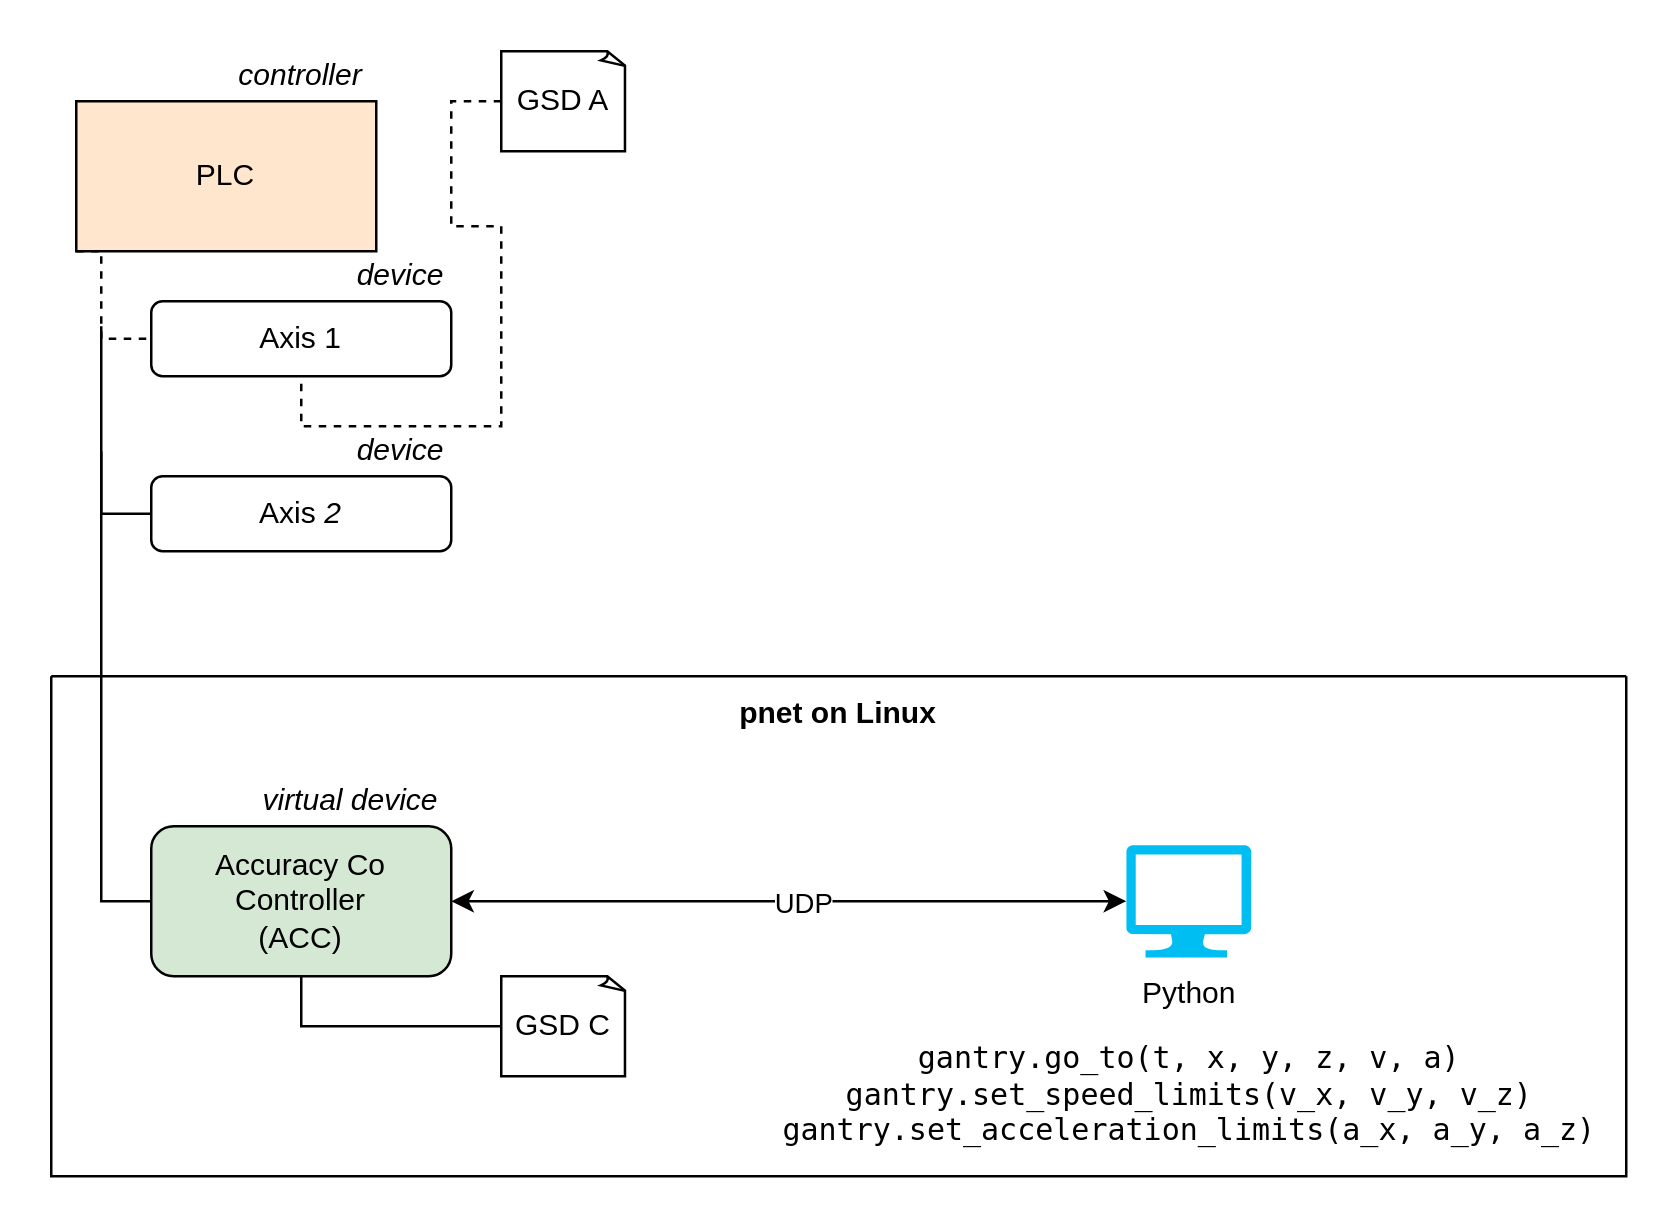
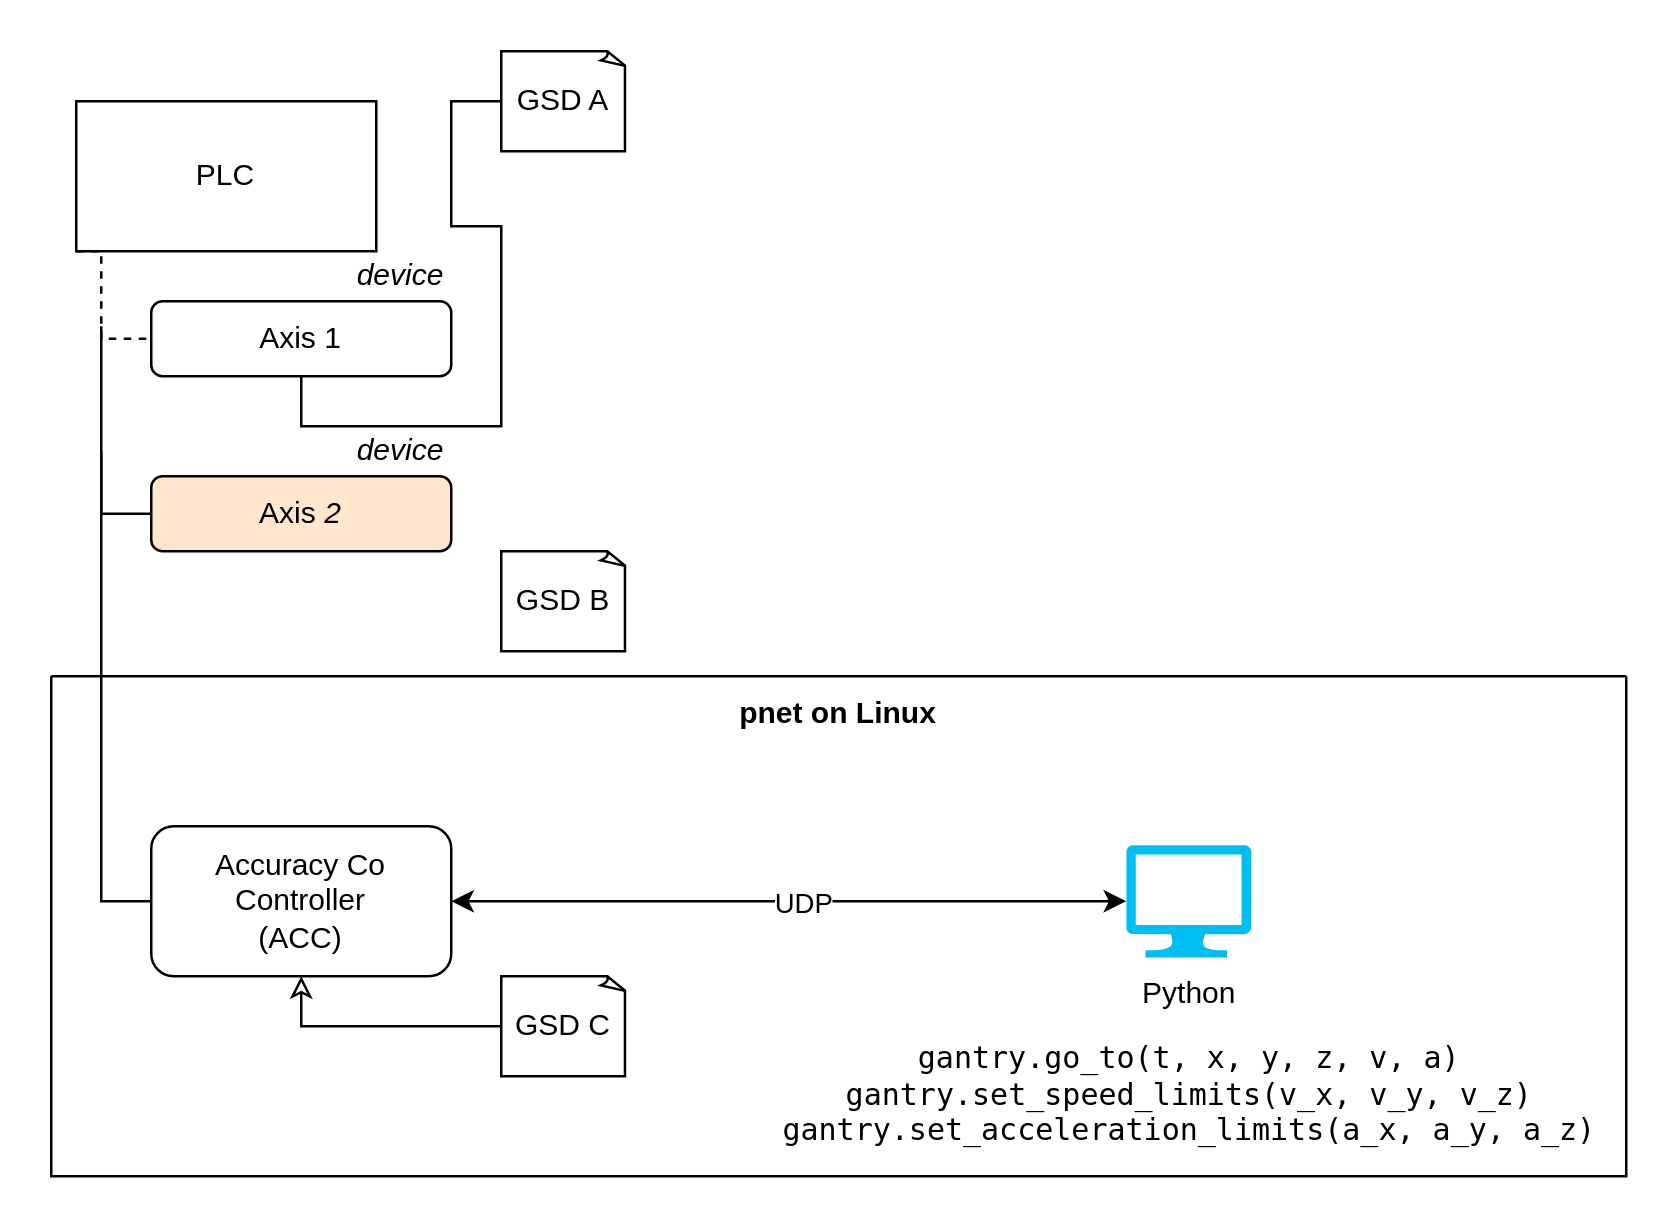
  <mxCell id="0" />
  <mxCell id="1" parent="0" />
  <mxCell id="2" style="edgeStyle=orthogonalEdgeStyle;rounded=0;orthogonalLoop=1;jettySize=auto;html=1;exitX=0;exitY=1;exitDx=0;exitDy=0;entryX=0;entryY=0.5;entryDx=0;entryDy=0;strokeColor=default;endArrow=none;endFill=0;dashed=1;" parent="1" source="3" target="4" edge="1"><mxGeometry relative="1" as="geometry"><Array as="points"><mxPoint x="40" y="100" /><mxPoint x="40" y="135" /></Array></mxGeometry></mxCell>
- <mxCell id="3" value="&lt;div&gt;PLC&lt;/div&gt;" style="rounded=0;whiteSpace=wrap;html=1;fillColor=#ffe6cc;" parent="1" vertex="1"><mxGeometry x="30" y="40" width="120" height="60" as="geometry" /></mxCell>
+ <mxCell id="3" value="&lt;div&gt;PLC&lt;/div&gt;" style="rounded=0;whiteSpace=wrap;html=1;" parent="1" vertex="1"><mxGeometry x="30" y="40" width="120" height="60" as="geometry" /></mxCell>
  <mxCell id="4" value="&lt;div&gt;Axis 1&lt;/div&gt;" style="rounded=1;whiteSpace=wrap;html=1;" parent="1" vertex="1"><mxGeometry x="60" y="120" width="120" height="30" as="geometry" /></mxCell>
  <mxCell id="5" style="edgeStyle=orthogonalEdgeStyle;rounded=0;orthogonalLoop=1;jettySize=auto;html=1;exitX=0;exitY=0.5;exitDx=0;exitDy=0;strokeColor=default;endArrow=none;endFill=0;" parent="1" source="6" edge="1"><mxGeometry relative="1" as="geometry"><mxPoint x="40" y="130" as="targetPoint" /></mxGeometry></mxCell>
- <mxCell id="6" value="&lt;div&gt;Axis &lt;i&gt;2&lt;/i&gt;&lt;br&gt;&lt;/div&gt;" style="rounded=1;whiteSpace=wrap;html=1;" parent="1" vertex="1"><mxGeometry x="60" y="190" width="120" height="30" as="geometry" /></mxCell>
+ <mxCell id="6" value="&lt;div&gt;Axis &lt;i&gt;2&lt;/i&gt;&lt;br&gt;&lt;/div&gt;" style="rounded=1;whiteSpace=wrap;html=1;fillColor=#ffe6cc;" parent="1" vertex="1"><mxGeometry x="60" y="190" width="120" height="30" as="geometry" /></mxCell>
  <mxCell id="7" style="edgeStyle=orthogonalEdgeStyle;rounded=0;orthogonalLoop=1;jettySize=auto;html=1;exitX=0;exitY=0.5;exitDx=0;exitDy=0;strokeColor=default;endArrow=none;endFill=0;" parent="1" source="15" edge="1"><mxGeometry relative="1" as="geometry"><mxPoint x="40" y="180" as="targetPoint" /></mxGeometry></mxCell>
  <mxCell id="8" value="&lt;i&gt;device&lt;/i&gt;" style="text;html=1;strokeColor=none;fillColor=none;align=center;verticalAlign=middle;whiteSpace=wrap;rounded=0;" parent="1" vertex="1"><mxGeometry x="140" y="100" width="40" height="20" as="geometry" /></mxCell>
  <mxCell id="9" value="&lt;i&gt;device&lt;/i&gt;" style="text;html=1;strokeColor=none;fillColor=none;align=center;verticalAlign=middle;whiteSpace=wrap;rounded=0;" parent="1" vertex="1"><mxGeometry x="140" y="170" width="40" height="20" as="geometry" /></mxCell>
- <mxCell id="10" value="&lt;i&gt;controller&lt;/i&gt;" style="text;html=1;strokeColor=none;fillColor=none;align=center;verticalAlign=middle;whiteSpace=wrap;rounded=0;" parent="1" vertex="1"><mxGeometry x="90" y="20" width="60" height="20" as="geometry" /></mxCell>
- <mxCell id="11" style="edgeStyle=orthogonalEdgeStyle;rounded=0;orthogonalLoop=1;jettySize=auto;html=1;entryX=0.5;entryY=1;entryDx=0;entryDy=0;strokeColor=default;endArrow=none;endFill=0;dashed=1;" parent="1" source="12" target="4" edge="1"><mxGeometry relative="1" as="geometry" /></mxCell>
+ <mxCell id="11" style="edgeStyle=orthogonalEdgeStyle;rounded=0;orthogonalLoop=1;jettySize=auto;html=1;entryX=0.5;entryY=1;entryDx=0;entryDy=0;strokeColor=default;endArrow=none;endFill=0;" parent="1" source="12" target="4" edge="1"><mxGeometry relative="1" as="geometry" /></mxCell>
  <mxCell id="12" value="GSD A" style="whiteSpace=wrap;html=1;shape=mxgraph.basic.document" parent="1" vertex="1"><mxGeometry x="200" y="20" width="50" height="40" as="geometry" /></mxCell>
+ <mxCell id="13" value="GSD B" style="whiteSpace=wrap;html=1;shape=mxgraph.basic.document" parent="1" vertex="1"><mxGeometry x="200" y="220" width="50" height="40" as="geometry" /></mxCell>
  <mxCell id="14" value="&#10;&#10;pnet on Linux" style="swimlane;startSize=0;" parent="1" vertex="1"><mxGeometry x="20" y="270" width="630" height="200" as="geometry"><mxRectangle x="160" y="350" width="50" height="40" as="alternateBounds" /></mxGeometry></mxCell>
- <mxCell id="15" value="&lt;div&gt;Accuracy Co Controller&lt;/div&gt;&lt;div&gt;(ACC)&lt;/div&gt;" style="rounded=1;whiteSpace=wrap;html=1;fillColor=#d5e8d4;" parent="14" vertex="1"><mxGeometry x="40" y="60" width="120" height="60" as="geometry" /></mxCell>
- <mxCell id="16" value="&lt;i&gt;virtual device&lt;/i&gt;" style="text;html=1;strokeColor=none;fillColor=none;align=center;verticalAlign=middle;whiteSpace=wrap;rounded=0;" parent="14" vertex="1"><mxGeometry x="80" y="40" width="80" height="20" as="geometry" /></mxCell>
- <mxCell id="17" style="edgeStyle=orthogonalEdgeStyle;rounded=0;orthogonalLoop=1;jettySize=auto;html=1;exitX=0;exitY=0.5;exitDx=0;exitDy=0;exitPerimeter=0;strokeColor=default;endArrow=none;endFill=0;entryX=0.5;entryY=1;entryDx=0;entryDy=0;" parent="14" source="18" target="15" edge="1"><mxGeometry relative="1" as="geometry" /></mxCell>
+ <mxCell id="15" value="&lt;div&gt;Accuracy Co Controller&lt;/div&gt;&lt;div&gt;(ACC)&lt;/div&gt;" style="rounded=1;whiteSpace=wrap;html=1;" parent="14" vertex="1"><mxGeometry x="40" y="60" width="120" height="60" as="geometry" /></mxCell>
+ <mxCell id="17" style="edgeStyle=orthogonalEdgeStyle;rounded=0;orthogonalLoop=1;jettySize=auto;html=1;exitX=0;exitY=0.5;exitDx=0;exitDy=0;exitPerimeter=0;strokeColor=default;endArrow=classic;endFill=0;entryX=0.5;entryY=1;entryDx=0;entryDy=0;" parent="14" source="18" target="15" edge="1"><mxGeometry relative="1" as="geometry" /></mxCell>
  <mxCell id="18" value="GSD C" style="whiteSpace=wrap;html=1;shape=mxgraph.basic.document" parent="14" vertex="1"><mxGeometry x="180" y="120" width="50" height="40" as="geometry" /></mxCell>
  <mxCell id="19" style="edgeStyle=orthogonalEdgeStyle;rounded=0;orthogonalLoop=1;jettySize=auto;html=1;startArrow=classic;startFill=1;" parent="1" source="21" target="15" edge="1"><mxGeometry relative="1" as="geometry" /></mxCell>
  <mxCell id="20" value="UDP" style="edgeLabel;html=1;align=center;verticalAlign=middle;resizable=0;points=[];" parent="19" vertex="1" connectable="0"><mxGeometry x="-0.267" y="-2" relative="1" as="geometry"><mxPoint x="-31" y="2" as="offset" /></mxGeometry></mxCell>
  <mxCell id="21" value="&lt;div&gt;Python&lt;/div&gt;&lt;div&gt;&lt;pre&gt;gantry.go_to(t, x, y, z, v, a)&lt;br&gt;gantry.set_speed_limits(v_x, v_y, v_z)&lt;br&gt;gantry.set_acceleration_limits(a_x, a_y, a_z)&lt;/pre&gt;&lt;/div&gt;" style="verticalLabelPosition=bottom;html=1;verticalAlign=top;align=center;strokeColor=none;fillColor=#00BEF2;shape=mxgraph.azure.computer;pointerEvents=1;" parent="1" vertex="1"><mxGeometry x="450" y="337.5" width="50" height="45" as="geometry" /></mxCell>
